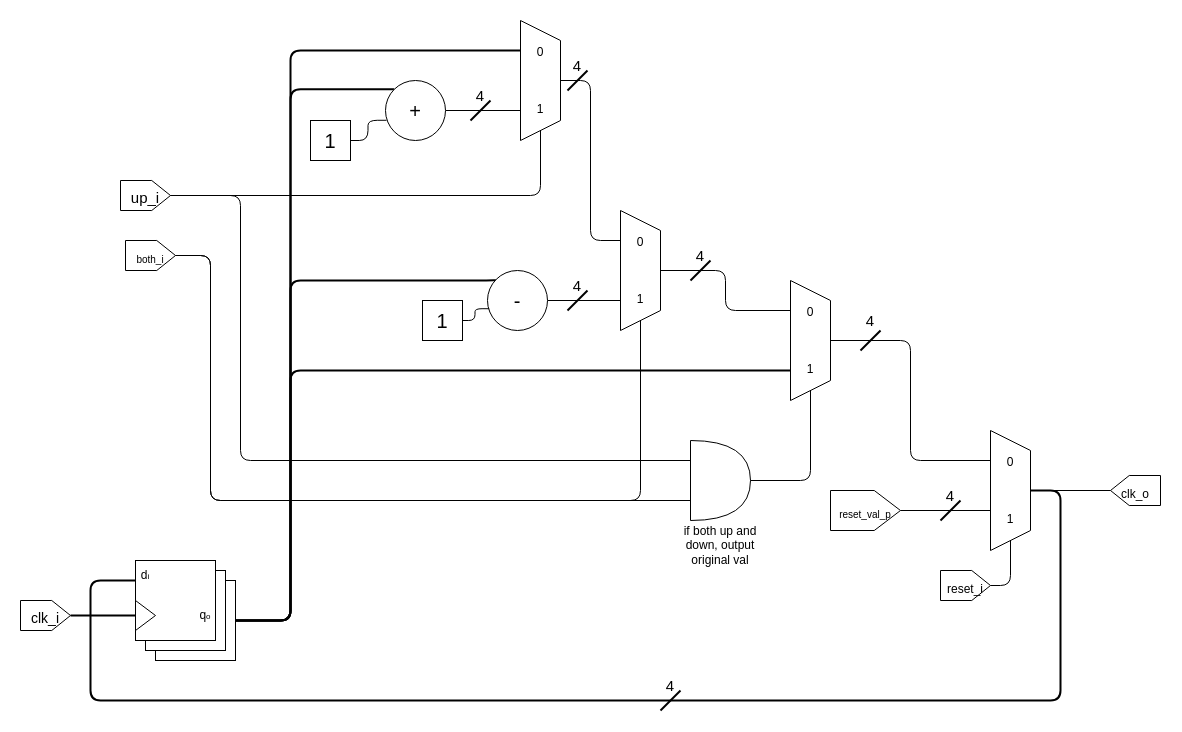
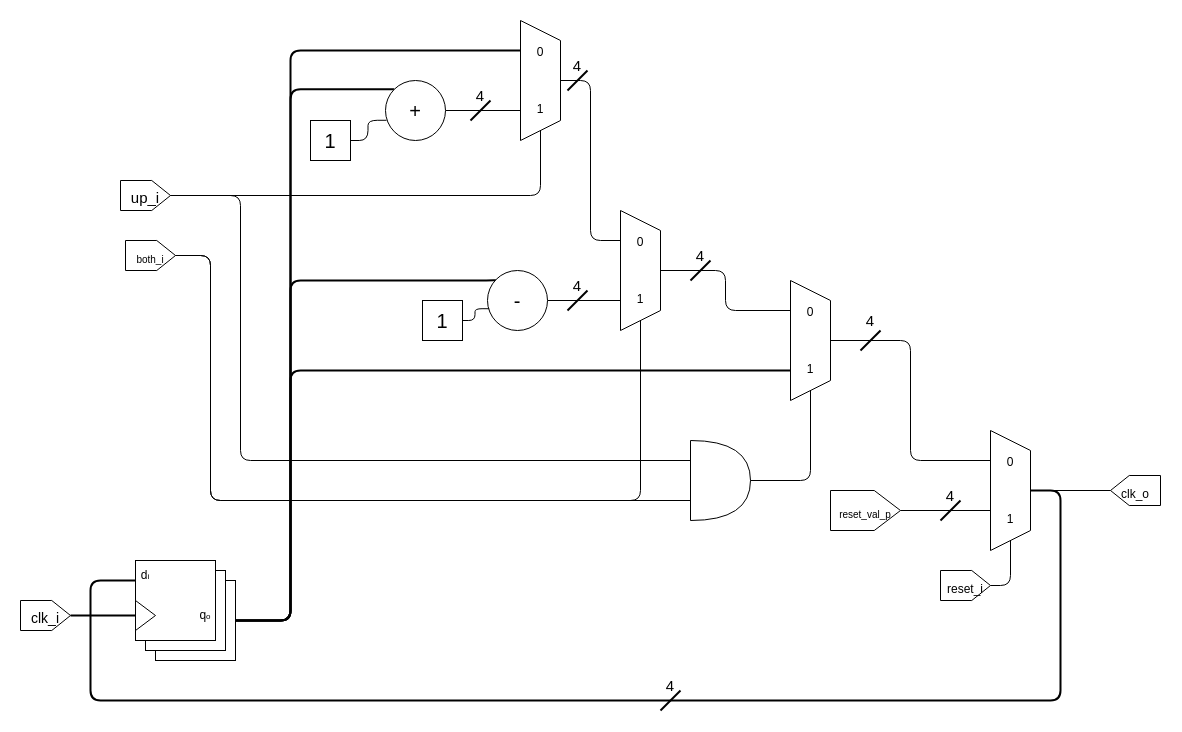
  <mxCell id="0" />
  <mxCell id="1" parent="0" />
  <mxCell id="2" style="edgeStyle=orthogonalEdgeStyle;html=1;exitX=1;exitY=0.5;exitDx=0;exitDy=0;entryX=0;entryY=0;entryDx=0;entryDy=0;fontSize=10;endArrow=none;endFill=0;strokeWidth=2;" parent="1" source="6" target="9" edge="1"><mxGeometry relative="1" as="geometry"><Array as="points"><mxPoint x="290" y="620" /><mxPoint x="290" y="89" /></Array></mxGeometry></mxCell>
  <mxCell id="3" style="edgeStyle=orthogonalEdgeStyle;html=1;exitX=1;exitY=0.5;exitDx=0;exitDy=0;fontSize=10;endArrow=none;endFill=0;strokeWidth=2;entryX=0;entryY=0;entryDx=0;entryDy=0;" parent="1" source="6" target="11" edge="1"><mxGeometry relative="1" as="geometry"><Array as="points"><mxPoint x="290" y="620" /><mxPoint x="290" y="280" /><mxPoint x="496" y="280" /></Array><mxPoint x="370" y="280" as="targetPoint" /></mxGeometry></mxCell>
  <mxCell id="4" style="edgeStyle=orthogonalEdgeStyle;html=1;exitX=1;exitY=0.5;exitDx=0;exitDy=0;fontSize=10;endArrow=none;endFill=0;entryX=0.25;entryY=1;entryDx=0;entryDy=0;strokeWidth=2;" parent="1" source="6" target="13" edge="1"><mxGeometry relative="1" as="geometry"><mxPoint x="90" y="480" as="targetPoint" /><Array as="points"><mxPoint x="290" y="620" /><mxPoint x="290" y="50" /></Array></mxGeometry></mxCell>
  <mxCell id="5" style="edgeStyle=orthogonalEdgeStyle;html=1;exitX=1;exitY=0.5;exitDx=0;exitDy=0;entryX=0.75;entryY=1;entryDx=0;entryDy=0;endArrow=none;endFill=0;strokeWidth=2;" edge="1" parent="1" source="6" target="30"><mxGeometry relative="1" as="geometry"><Array as="points"><mxPoint x="290" y="620" /><mxPoint x="290" y="370" /></Array></mxGeometry></mxCell>
  <mxCell id="6" value="" style="whiteSpace=wrap;html=1;aspect=fixed;fontSize=20;" parent="1" vertex="1"><mxGeometry x="155" y="580" width="80" height="80" as="geometry" /></mxCell>
  <mxCell id="7" value="" style="whiteSpace=wrap;html=1;aspect=fixed;fontSize=20;" parent="1" vertex="1"><mxGeometry x="145" y="570" width="80" height="80" as="geometry" /></mxCell>
  <mxCell id="8" style="edgeStyle=orthogonalEdgeStyle;html=1;exitX=1;exitY=0.5;exitDx=0;exitDy=0;entryX=0.75;entryY=1;entryDx=0;entryDy=0;fontSize=20;endArrow=none;endFill=0;" parent="1" source="9" target="13" edge="1"><mxGeometry relative="1" as="geometry" /></mxCell>
  <mxCell id="9" value="&lt;font style=&quot;font-size: 20px;&quot;&gt;+&lt;/font&gt;" style="ellipse;whiteSpace=wrap;html=1;aspect=fixed;" parent="1" vertex="1"><mxGeometry x="385" y="80" width="60" height="60" as="geometry" /></mxCell>
  <mxCell id="10" style="edgeStyle=orthogonalEdgeStyle;html=1;exitX=1;exitY=0.5;exitDx=0;exitDy=0;entryX=0.75;entryY=1;entryDx=0;entryDy=0;fontSize=20;endArrow=none;endFill=0;" parent="1" source="11" target="21" edge="1"><mxGeometry relative="1" as="geometry" /></mxCell>
  <mxCell id="11" value="&lt;font style=&quot;font-size: 20px;&quot;&gt;-&lt;/font&gt;" style="ellipse;whiteSpace=wrap;html=1;aspect=fixed;" parent="1" vertex="1"><mxGeometry x="487" y="270" width="60" height="60" as="geometry" /></mxCell>
  <mxCell id="12" style="edgeStyle=orthogonalEdgeStyle;html=1;exitX=0.5;exitY=0;exitDx=0;exitDy=0;entryX=0.25;entryY=1;entryDx=0;entryDy=0;fontSize=10;endArrow=none;endFill=0;" parent="1" source="13" target="21" edge="1"><mxGeometry relative="1" as="geometry" /></mxCell>
  <mxCell id="13" value="&lt;div style=&quot;text-align: left;&quot;&gt;&lt;span style=&quot;background-color: initial;&quot;&gt;0&lt;/span&gt;&lt;/div&gt;&lt;div style=&quot;text-align: left;&quot;&gt;&lt;br&gt;&lt;/div&gt;&lt;div style=&quot;text-align: left;&quot;&gt;&lt;br&gt;&lt;/div&gt;&lt;div style=&quot;text-align: left;&quot;&gt;&lt;br&gt;&lt;/div&gt;&lt;div style=&quot;text-align: left;&quot;&gt;&lt;span style=&quot;background-color: initial;&quot;&gt;1&lt;/span&gt;&lt;/div&gt;" style="shape=trapezoid;perimeter=trapezoidPerimeter;whiteSpace=wrap;html=1;fixedSize=1;direction=south;" parent="1" vertex="1"><mxGeometry x="520" y="20" width="40" height="120" as="geometry" /></mxCell>
  <mxCell id="14" value="" style="whiteSpace=wrap;html=1;aspect=fixed;fontSize=20;" parent="1" vertex="1"><mxGeometry x="135" y="560" width="80" height="80" as="geometry" /></mxCell>
  <mxCell id="15" value="" style="triangle;whiteSpace=wrap;html=1;fontSize=20;" parent="1" vertex="1"><mxGeometry x="135" y="600" width="20" height="30" as="geometry" /></mxCell>
  <mxCell id="16" style="edgeStyle=orthogonalEdgeStyle;html=1;exitX=1;exitY=0.5;exitDx=0;exitDy=0;entryX=0.017;entryY=0.663;entryDx=0;entryDy=0;entryPerimeter=0;fontSize=20;endArrow=none;endFill=0;" parent="1" source="17" target="9" edge="1"><mxGeometry relative="1" as="geometry" /></mxCell>
  <mxCell id="17" value="1" style="whiteSpace=wrap;html=1;aspect=fixed;fontSize=20;" parent="1" vertex="1"><mxGeometry x="310" y="120" width="40" height="40" as="geometry" /></mxCell>
  <mxCell id="18" style="edgeStyle=orthogonalEdgeStyle;html=1;exitX=1;exitY=0.5;exitDx=0;exitDy=0;entryX=0.027;entryY=0.637;entryDx=0;entryDy=0;entryPerimeter=0;fontSize=20;endArrow=none;endFill=0;" parent="1" source="19" target="11" edge="1"><mxGeometry relative="1" as="geometry" /></mxCell>
  <mxCell id="19" value="1" style="whiteSpace=wrap;html=1;aspect=fixed;fontSize=20;" parent="1" vertex="1"><mxGeometry x="422" y="300" width="40" height="40" as="geometry" /></mxCell>
  <mxCell id="20" style="edgeStyle=orthogonalEdgeStyle;html=1;exitX=0.5;exitY=0;exitDx=0;exitDy=0;entryX=0.25;entryY=1;entryDx=0;entryDy=0;endArrow=none;endFill=0;" edge="1" parent="1" source="21" target="30"><mxGeometry relative="1" as="geometry"><Array as="points"><mxPoint x="725" y="270" /><mxPoint x="725" y="310" /></Array></mxGeometry></mxCell>
  <mxCell id="21" value="0&lt;br&gt;&lt;br&gt;&lt;br&gt;&lt;br&gt;1" style="shape=trapezoid;perimeter=trapezoidPerimeter;whiteSpace=wrap;html=1;fixedSize=1;direction=south;" parent="1" vertex="1"><mxGeometry x="620" y="210" width="40" height="120" as="geometry" /></mxCell>
  <mxCell id="22" style="edgeStyle=orthogonalEdgeStyle;html=1;exitX=0.5;exitY=1;exitDx=0;exitDy=0;entryX=1;entryY=0.5;entryDx=0;entryDy=0;fontSize=10;endArrow=none;endFill=0;" parent="1" source="23" target="13" edge="1"><mxGeometry relative="1" as="geometry" /></mxCell>
  <mxCell id="23" value="&lt;font style=&quot;font-size: 15px;&quot;&gt;up_i&lt;/font&gt;" style="shape=offPageConnector;whiteSpace=wrap;html=1;fontSize=20;direction=north;" parent="1" vertex="1"><mxGeometry x="120" y="180" width="50" height="30" as="geometry" /></mxCell>
  <mxCell id="24" style="edgeStyle=orthogonalEdgeStyle;html=1;exitX=1;exitY=0.5;exitDx=0;exitDy=0;entryX=1;entryY=0.5;entryDx=0;entryDy=0;fontSize=10;endArrow=none;endFill=0;exitPerimeter=0;" parent="1" target="30" edge="1"><mxGeometry relative="1" as="geometry"><Array as="points"><mxPoint x="810" y="480" /></Array><mxPoint x="740" y="480" as="sourcePoint" /></mxGeometry></mxCell>
  <mxCell id="25" style="edgeStyle=orthogonalEdgeStyle;html=1;exitX=0.5;exitY=1;exitDx=0;exitDy=0;entryX=1;entryY=0.5;entryDx=0;entryDy=0;endArrow=none;endFill=0;" edge="1" parent="1" source="26" target="21"><mxGeometry relative="1" as="geometry"><Array as="points"><mxPoint x="210" y="255" /><mxPoint x="210" y="500" /><mxPoint x="640" y="500" /></Array></mxGeometry></mxCell>
  <mxCell id="26" value="&lt;font style=&quot;font-size: 10px;&quot;&gt;both_i&lt;/font&gt;" style="shape=offPageConnector;whiteSpace=wrap;html=1;fontSize=20;direction=north;" parent="1" vertex="1"><mxGeometry x="125" y="240" width="50" height="30" as="geometry" /></mxCell>
  <mxCell id="27" style="edgeStyle=orthogonalEdgeStyle;html=1;exitX=0.5;exitY=1;exitDx=0;exitDy=0;fontSize=10;endArrow=none;endFill=0;entryX=0.175;entryY=0.75;entryDx=0;entryDy=0;entryPerimeter=0;" parent="1" source="26" edge="1"><mxGeometry relative="1" as="geometry"><mxPoint x="690.5" y="500" as="targetPoint" /><mxPoint x="40" y="470" as="sourcePoint" /><Array as="points"><mxPoint x="210" y="255" /><mxPoint x="210" y="500" /></Array></mxGeometry></mxCell>
  <mxCell id="28" style="edgeStyle=orthogonalEdgeStyle;html=1;exitX=0.5;exitY=1;exitDx=0;exitDy=0;fontSize=10;endArrow=none;endFill=0;entryX=0.175;entryY=0.25;entryDx=0;entryDy=0;entryPerimeter=0;" parent="1" source="23" edge="1"><mxGeometry relative="1" as="geometry"><mxPoint x="690.5" y="460" as="targetPoint" /><mxPoint x="0" y="265" as="sourcePoint" /><Array as="points"><mxPoint x="240" y="195" /><mxPoint x="240" y="460" /></Array></mxGeometry></mxCell>
  <mxCell id="29" style="edgeStyle=orthogonalEdgeStyle;html=1;exitX=0.5;exitY=0;exitDx=0;exitDy=0;entryX=0.25;entryY=1;entryDx=0;entryDy=0;strokeWidth=1;fontSize=15;endArrow=none;endFill=0;" edge="1" parent="1" source="30" target="45"><mxGeometry relative="1" as="geometry" /></mxCell>
  <mxCell id="30" value="0&lt;br&gt;&lt;br&gt;&lt;br&gt;&lt;br&gt;1" style="shape=trapezoid;perimeter=trapezoidPerimeter;whiteSpace=wrap;html=1;fixedSize=1;direction=south;" vertex="1" parent="1"><mxGeometry x="790" y="280" width="40" height="120" as="geometry" /></mxCell>
  <mxCell id="31" value="" style="shape=or;whiteSpace=wrap;html=1;" vertex="1" parent="1"><mxGeometry x="690" y="440" width="60" height="80" as="geometry" /></mxCell>
  <mxCell id="32" value="&lt;font style=&quot;font-size: 12px;&quot;&gt;clk_o&lt;/font&gt;" style="shape=offPageConnector;whiteSpace=wrap;html=1;fontSize=20;direction=south;" vertex="1" parent="1"><mxGeometry x="1110" y="475" width="50" height="30" as="geometry" /></mxCell>
  <mxCell id="33" style="edgeStyle=orthogonalEdgeStyle;html=1;exitX=0.5;exitY=1;exitDx=0;exitDy=0;entryX=0;entryY=0.5;entryDx=0;entryDy=0;strokeWidth=2;fontSize=15;endArrow=none;endFill=0;" edge="1" parent="1" source="34" target="15"><mxGeometry relative="1" as="geometry" /></mxCell>
  <mxCell id="34" value="&lt;font style=&quot;font-size: 14px;&quot;&gt;clk_i&lt;/font&gt;" style="shape=offPageConnector;whiteSpace=wrap;html=1;fontSize=20;direction=north;" vertex="1" parent="1"><mxGeometry x="20" y="600" width="50" height="30" as="geometry" /></mxCell>
  <mxCell id="35" value="" style="endArrow=none;html=1;strokeWidth=2;fontSize=15;" edge="1" parent="1"><mxGeometry width="50" height="50" relative="1" as="geometry"><mxPoint x="470" y="120" as="sourcePoint" /><mxPoint x="490" y="100" as="targetPoint" /></mxGeometry></mxCell>
  <mxCell id="36" value="4" style="text;html=1;strokeColor=none;fillColor=none;align=center;verticalAlign=middle;whiteSpace=wrap;rounded=0;fontSize=15;" vertex="1" parent="1"><mxGeometry x="450" y="80" width="60" height="30" as="geometry" /></mxCell>
  <mxCell id="37" value="" style="endArrow=none;html=1;strokeWidth=2;fontSize=15;" edge="1" parent="1"><mxGeometry width="50" height="50" relative="1" as="geometry"><mxPoint x="567" y="90" as="sourcePoint" /><mxPoint x="587" y="70" as="targetPoint" /></mxGeometry></mxCell>
  <mxCell id="38" value="4" style="text;html=1;strokeColor=none;fillColor=none;align=center;verticalAlign=middle;whiteSpace=wrap;rounded=0;fontSize=15;" vertex="1" parent="1"><mxGeometry x="547" y="50" width="60" height="30" as="geometry" /></mxCell>
  <mxCell id="39" value="" style="endArrow=none;html=1;strokeWidth=2;fontSize=15;" edge="1" parent="1"><mxGeometry width="50" height="50" relative="1" as="geometry"><mxPoint x="567" y="310" as="sourcePoint" /><mxPoint x="587" y="290" as="targetPoint" /></mxGeometry></mxCell>
  <mxCell id="40" value="4" style="text;html=1;strokeColor=none;fillColor=none;align=center;verticalAlign=middle;whiteSpace=wrap;rounded=0;fontSize=15;" vertex="1" parent="1"><mxGeometry x="547" y="270" width="60" height="30" as="geometry" /></mxCell>
  <mxCell id="41" value="" style="endArrow=none;html=1;strokeWidth=2;fontSize=15;" edge="1" parent="1"><mxGeometry width="50" height="50" relative="1" as="geometry"><mxPoint x="690" y="280" as="sourcePoint" /><mxPoint x="710" y="260" as="targetPoint" /></mxGeometry></mxCell>
  <mxCell id="42" value="4" style="text;html=1;strokeColor=none;fillColor=none;align=center;verticalAlign=middle;whiteSpace=wrap;rounded=0;fontSize=15;" vertex="1" parent="1"><mxGeometry x="670" y="240" width="60" height="30" as="geometry" /></mxCell>
  <mxCell id="43" style="edgeStyle=orthogonalEdgeStyle;html=1;exitX=0.5;exitY=0;exitDx=0;exitDy=0;entryX=0.5;entryY=1;entryDx=0;entryDy=0;strokeWidth=1;fontSize=12;endArrow=none;endFill=0;" edge="1" parent="1" source="45" target="32"><mxGeometry relative="1" as="geometry" /></mxCell>
  <mxCell id="44" style="edgeStyle=orthogonalEdgeStyle;html=1;exitX=0.5;exitY=0;exitDx=0;exitDy=0;strokeWidth=2;fontSize=12;endArrow=none;endFill=0;entryX=0;entryY=0.25;entryDx=0;entryDy=0;" edge="1" parent="1" source="45" target="14"><mxGeometry relative="1" as="geometry"><mxPoint x="130" y="590" as="targetPoint" /><Array as="points"><mxPoint x="1060" y="490" /><mxPoint x="1060" y="700" /><mxPoint x="90" y="700" /><mxPoint x="90" y="580" /></Array></mxGeometry></mxCell>
  <mxCell id="45" value="0&lt;br&gt;&lt;br&gt;&lt;br&gt;&lt;br&gt;1" style="shape=trapezoid;perimeter=trapezoidPerimeter;whiteSpace=wrap;html=1;fixedSize=1;direction=south;" vertex="1" parent="1"><mxGeometry x="990" y="430" width="40" height="120" as="geometry" /></mxCell>
  <mxCell id="46" style="edgeStyle=none;html=1;exitX=0.5;exitY=1;exitDx=0;exitDy=0;strokeWidth=1;fontSize=15;endArrow=none;endFill=0;" edge="1" parent="1" source="47"><mxGeometry relative="1" as="geometry"><mxPoint x="990" y="510" as="targetPoint" /></mxGeometry></mxCell>
  <mxCell id="47" value="&lt;font style=&quot;font-size: 10px;&quot;&gt;reset_val_p&lt;/font&gt;" style="shape=offPageConnector;whiteSpace=wrap;html=1;fontSize=20;direction=north;" vertex="1" parent="1"><mxGeometry x="830" y="490" width="70" height="40" as="geometry" /></mxCell>
  <mxCell id="48" style="edgeStyle=orthogonalEdgeStyle;html=1;exitX=0.5;exitY=1;exitDx=0;exitDy=0;entryX=1;entryY=0.5;entryDx=0;entryDy=0;strokeWidth=1;fontSize=10;endArrow=none;endFill=0;" edge="1" parent="1" source="49" target="45"><mxGeometry relative="1" as="geometry" /></mxCell>
  <mxCell id="49" value="&lt;font style=&quot;font-size: 12px;&quot;&gt;reset_i&lt;/font&gt;" style="shape=offPageConnector;whiteSpace=wrap;html=1;fontSize=20;direction=north;" vertex="1" parent="1"><mxGeometry x="940" y="570" width="50" height="30" as="geometry" /></mxCell>
  <mxCell id="50" value="" style="endArrow=none;html=1;strokeWidth=2;fontSize=15;" edge="1" parent="1"><mxGeometry width="50" height="50" relative="1" as="geometry"><mxPoint x="660" y="710" as="sourcePoint" /><mxPoint x="680" y="690" as="targetPoint" /></mxGeometry></mxCell>
  <mxCell id="51" value="4" style="text;html=1;strokeColor=none;fillColor=none;align=center;verticalAlign=middle;whiteSpace=wrap;rounded=0;fontSize=15;" vertex="1" parent="1"><mxGeometry x="640" y="670" width="60" height="30" as="geometry" /></mxCell>
  <mxCell id="52" value="" style="endArrow=none;html=1;strokeWidth=2;fontSize=15;" edge="1" parent="1"><mxGeometry width="50" height="50" relative="1" as="geometry"><mxPoint x="940" y="520" as="sourcePoint" /><mxPoint x="960" y="500" as="targetPoint" /></mxGeometry></mxCell>
  <mxCell id="53" value="4" style="text;html=1;strokeColor=none;fillColor=none;align=center;verticalAlign=middle;whiteSpace=wrap;rounded=0;fontSize=15;" vertex="1" parent="1"><mxGeometry x="920" y="480" width="60" height="30" as="geometry" /></mxCell>
  <mxCell id="54" value="" style="endArrow=none;html=1;strokeWidth=2;fontSize=15;entryX=0.667;entryY=0.833;entryDx=0;entryDy=0;entryPerimeter=0;" edge="1" parent="1" target="55"><mxGeometry width="50" height="50" relative="1" as="geometry"><mxPoint x="860" y="350" as="sourcePoint" /><mxPoint x="880" y="325" as="targetPoint" /></mxGeometry></mxCell>
  <mxCell id="55" value="4" style="text;html=1;strokeColor=none;fillColor=none;align=center;verticalAlign=middle;whiteSpace=wrap;rounded=0;fontSize=15;" vertex="1" parent="1"><mxGeometry x="840" y="305" width="60" height="30" as="geometry" /></mxCell>
  <mxCell id="56" value="d&lt;font style=&quot;font-size: 8px;&quot;&gt;i&lt;/font&gt;" style="text;html=1;strokeColor=none;fillColor=none;align=center;verticalAlign=middle;whiteSpace=wrap;rounded=0;fontSize=12;" vertex="1" parent="1"><mxGeometry x="115" y="560" width="60" height="30" as="geometry" /></mxCell>
  <mxCell id="57" value="&lt;font style=&quot;&quot;&gt;q&lt;span style=&quot;font-size: 8px;&quot;&gt;o&lt;/span&gt;&lt;/font&gt;" style="text;html=1;strokeColor=none;fillColor=none;align=center;verticalAlign=middle;whiteSpace=wrap;rounded=0;fontSize=12;" vertex="1" parent="1"><mxGeometry x="175" y="600" width="60" height="30" as="geometry" /></mxCell>
- <mxCell id="58" value="&lt;font style=&quot;font-size: 12px;&quot;&gt;if both up and down, output original val&lt;/font&gt;" style="text;html=1;strokeColor=none;fillColor=none;align=center;verticalAlign=middle;whiteSpace=wrap;rounded=0;fontSize=8;" vertex="1" parent="1"><mxGeometry x="665" y="530" width="110" height="30" as="geometry" /></mxCell>
